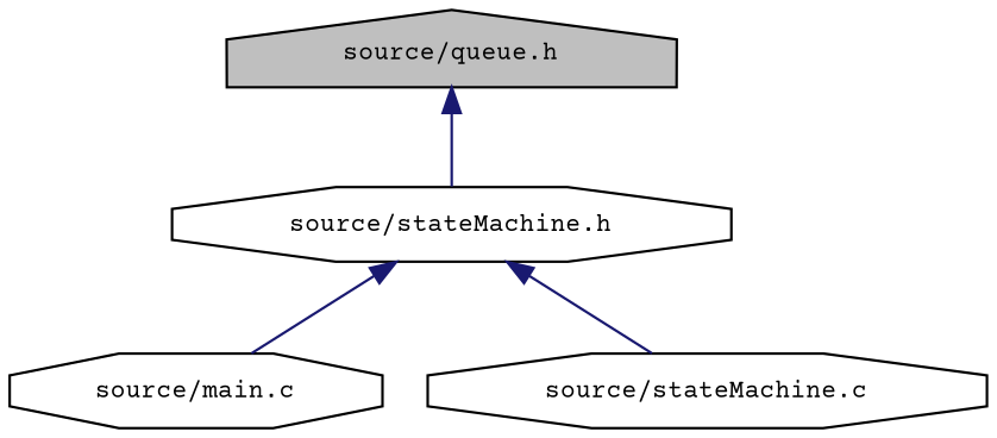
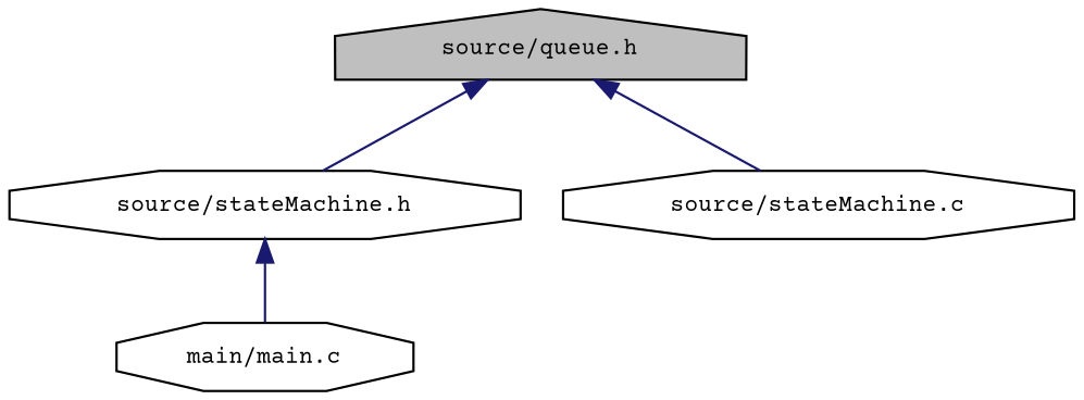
  digraph {
    fontname="Courier Prime"
    node [color=black fillcolor=white fontname="Courier Prime" fontsize=10 shape=octagon style=filled]
    edge [color=midnightblue dir=back fontname="Courier Prime" fontsize=10 labelfontname=Helvetica labelfontsize=10 style=solid]
    n1 [fillcolor=grey75 fontcolor=black height=0.2 label="source/queue.h" shape=house width=0.4]
    n2 [height=0.2 label="source/stateMachine.h" width=0.4]
-   n3 [height=0.2 label="source/main.c" width=0.4]
+   n3 [height=0.2 label="main/main.c" width=0.4]
    n4 [height=0.2 label="source/stateMachine.c" width=0.4]
    n1 -> n2
    n2 -> n3
-   n2 -> n4
+   n1 -> n4
  }
